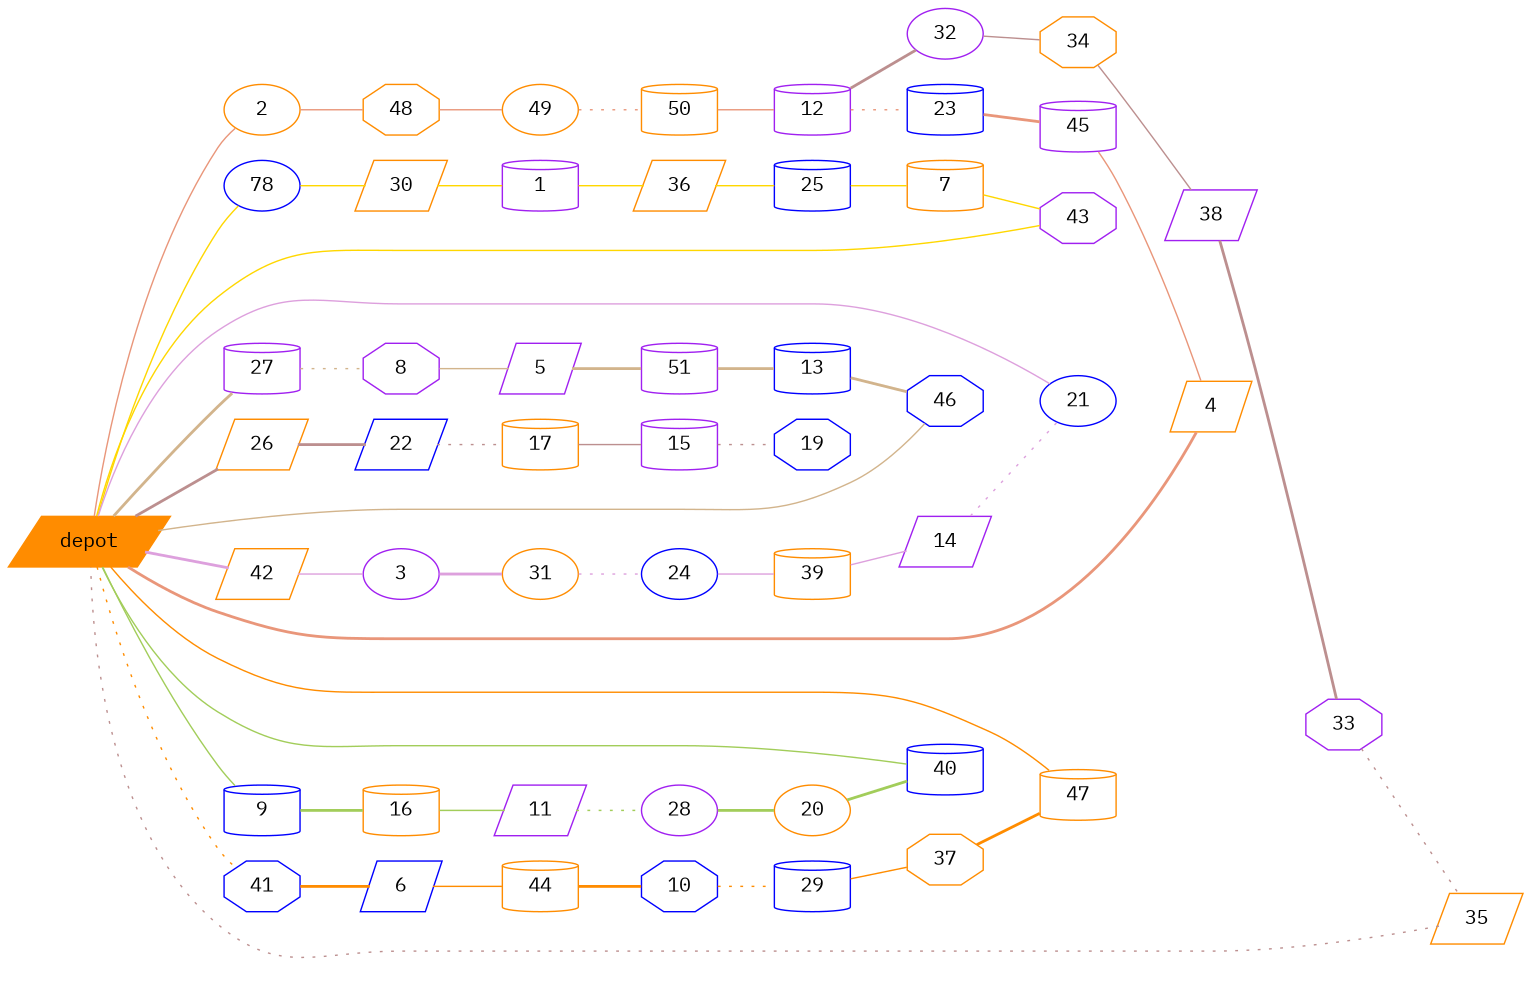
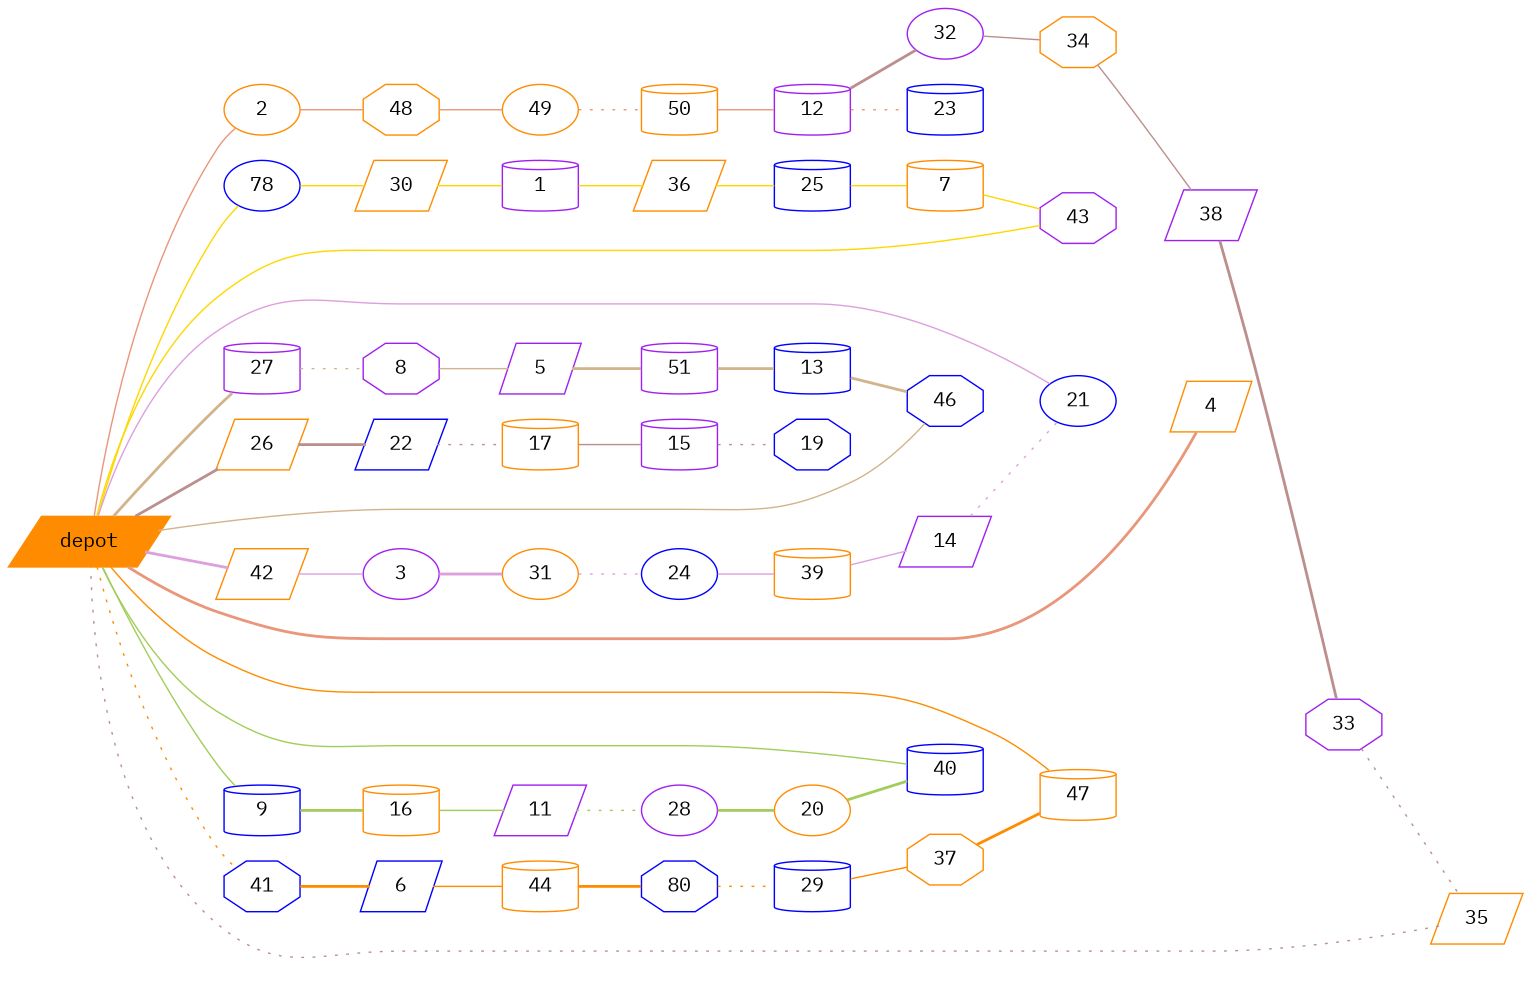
  graph {
    fontname="IBM Plex Mono"
    rankdir=LR
    node [color=darkorange fontname="IBM Plex Mono" shape=cylinder]
    edge [color=rosybrown fontname="IBM Plex Mono" style=solid]
    n1 [label=depot shape=parallelogram style=filled]
    2 [shape=ellipse]
    n3 [color=blue label=78 shape=ellipse]
    42 [shape=parallelogram]
    27 [color=purple]
    41 [color=blue shape=octagon]
    26 [shape=parallelogram]
    9 [color=blue]
    48 [shape=octagon]
    30 [shape=parallelogram]
    3 [color=purple shape=ellipse]
    8 [color=purple shape=octagon]
    6 [color=blue shape=parallelogram]
    22 [color=blue shape=parallelogram]
    16
    49 [shape=ellipse]
    50
    12 [color=purple]
    23 [color=blue]
    32 [color=purple shape=ellipse]
-   45 [color=purple]
    4 [shape=parallelogram]
    1 [color=purple]
    36 [shape=parallelogram]
    25 [color=blue]
    7
    43 [color=purple shape=octagon]
    31 [shape=ellipse]
    24 [color=blue shape=ellipse]
    39
    14 [color=purple shape=parallelogram]
    21 [color=blue shape=ellipse]
    5 [color=purple shape=parallelogram]
    51 [color=purple]
    13 [color=blue]
    46 [color=blue shape=octagon]
    44
-   10 [color=blue shape=octagon]
+   10 [color=blue shape=octagon label=80]
    29 [color=blue]
    37 [shape=octagon]
    47
    17
    15 [color=purple]
    19 [color=blue shape=octagon]
    34 [shape=octagon]
    38 [color=purple shape=parallelogram]
    33 [color=purple shape=octagon]
    35 [shape=parallelogram]
    11 [color=purple shape=parallelogram]
    28 [color=purple shape=ellipse]
    20 [shape=ellipse]
    40 [color=blue]
    n1 -- 2 [color=darksalmon]
    n1 -- n3 [color=gold style=""]
    n1 -- 42 [color=plum style=bold]
    n1 -- 27 [color=tan style=bold]
    n1 -- 41 [color=darkorange style=dotted]
    n1 -- 26 [style=bold]
    n1 -- 9 [color=darkolivegreen3]
    2 -- 48 [color=darksalmon]
    n3 -- 30 [color=gold style=""]
    42 -- 3 [color=plum]
    27 -- 8 [color=tan style=dotted]
    41 -- 6 [color=darkorange style=bold]
    26 -- 22 [style=bold]
    9 -- 16 [color=darkolivegreen3 style=bold]
    48 -- 49 [color=darksalmon]
    30 -- 1 [color=gold style=""]
    3 -- 31 [color=plum style=bold]
    8 -- 5 [color=tan]
    6 -- 44 [color=darkorange]
    22 -- 17 [style=dotted]
    16 -- 11 [color=darkolivegreen3]
    49 -- 50 [color=darksalmon style=dotted]
    50 -- 12 [color=darksalmon]
    12 -- 23 [color=darksalmon style=dotted]
    12 -- 32 [style=bold]
-   23 -- 45 [color=darksalmon style=bold]
    32 -- 34
-   45 -- 4 [color=darksalmon]
    4 -- n1 [color=darksalmon style=bold]
    1 -- 36 [color=gold style=""]
    36 -- 25 [color=gold style=""]
    25 -- 7 [color=gold style=""]
    7 -- 43 [color=gold style=""]
    43 -- n1 [color=gold style=""]
    31 -- 24 [color=plum style=dotted]
    24 -- 39 [color=plum]
    39 -- 14 [color=plum]
    14 -- 21 [color=plum style=dotted]
    21 -- n1 [color=plum]
    5 -- 51 [color=tan style=bold]
    51 -- 13 [color=tan style=bold]
    13 -- 46 [color=tan style=bold]
    46 -- n1 [color=tan]
    44 -- 10 [color=darkorange style=bold]
    10 -- 29 [color=darkorange style=dotted]
    29 -- 37 [color=darkorange]
    37 -- 47 [color=darkorange style=bold]
    47 -- n1 [color=darkorange]
    17 -- 15
    15 -- 19 [style=dotted]
    34 -- 38
    38 -- 33 [style=bold]
    33 -- 35 [style=dotted]
    35 -- n1 [style=dotted]
    11 -- 28 [color=darkolivegreen3 style=dotted]
    28 -- 20 [color=darkolivegreen3 style=bold]
    20 -- 40 [color=darkolivegreen3 style=bold]
    40 -- n1 [color=darkolivegreen3]
  }
